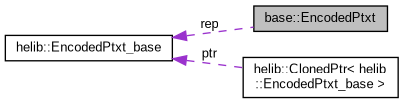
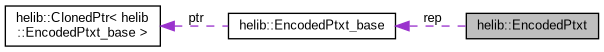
  digraph {
    fontname="Liberation Sans"
    rankdir=LR
    node [color=black fillcolor=white fontname="Liberation Sans" fontsize=10 shape=record style=filled]
    edge [color=darkorchid3 dir=back fontname="Liberation Sans" fontsize=10 labelfontname=FreeSans labelfontsize=10 style=dashed]
-   n1 [fillcolor=grey75 fontcolor=black height=0.2 label="base::EncodedPtxt" width=0.4]
+   n1 [fillcolor=grey75 fontcolor=black height=0.2 label="helib::EncodedPtxt" width=0.4]
    n2 [height=0.2 label="helib::ClonedPtr\< helib\l::EncodedPtxt_base \>" width=0.4]
    n3 [height=0.2 label="helib::EncodedPtxt_base" width=0.4]
    n3 -> n1 [label=" rep"]
-   n3 -> n2 [label=" ptr"]
+   n2 -> n3 [label=" ptr"]
  }
